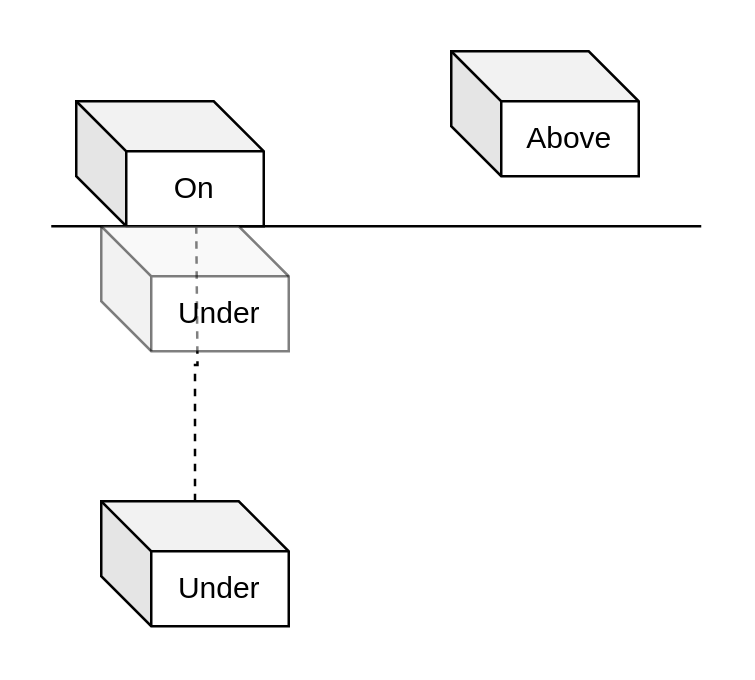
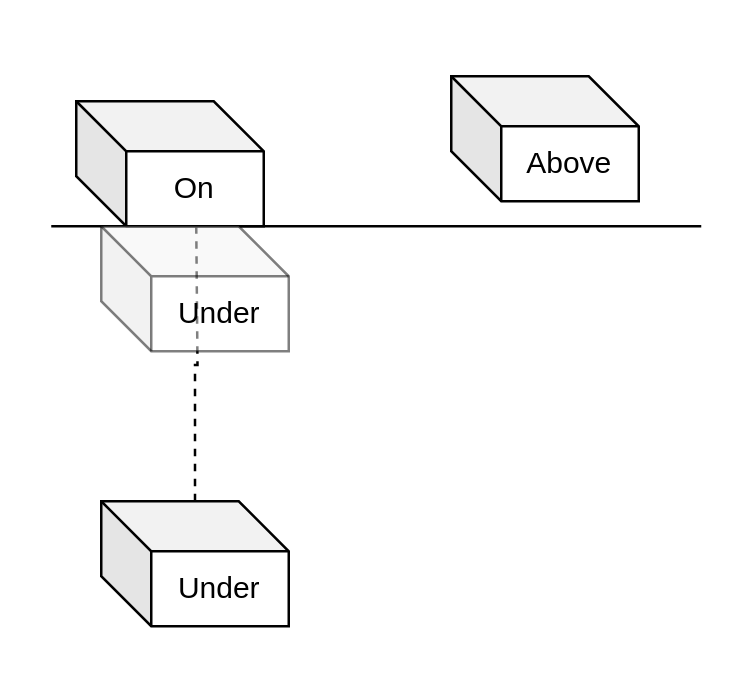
  <mxCell id="0" />
  <mxCell id="1" parent="0" />
  <mxCell id="2" value="" style="endArrow=none;html=1;rounded=0;" edge="1" parent="1"><mxGeometry width="50" height="50" relative="1" as="geometry"><mxPoint x="20" y="90" as="sourcePoint" /><mxPoint x="280" y="90" as="targetPoint" /></mxGeometry></mxCell>
  <mxCell id="3" value="On" style="shape=cube;whiteSpace=wrap;html=1;boundedLbl=1;backgroundOutline=1;darkOpacity=0.05;darkOpacity2=0.1;" vertex="1" parent="1"><mxGeometry x="30" y="40" width="75" height="50" as="geometry" /></mxCell>
  <mxCell id="4" style="edgeStyle=orthogonalEdgeStyle;rounded=0;orthogonalLoop=1;jettySize=auto;html=1;endArrow=none;endFill=0;dashed=1;" edge="1" parent="1" target="6"><mxGeometry relative="1" as="geometry"><mxPoint x="78" y="90" as="sourcePoint" /></mxGeometry></mxCell>
  <mxCell id="5" value="Under" style="shape=cube;whiteSpace=wrap;html=1;boundedLbl=1;backgroundOutline=1;darkOpacity=0.05;darkOpacity2=0.1;opacity=50;" vertex="1" parent="1"><mxGeometry x="40" y="90" width="75" height="50" as="geometry" /></mxCell>
  <mxCell id="6" value="Under" style="shape=cube;whiteSpace=wrap;html=1;boundedLbl=1;backgroundOutline=1;darkOpacity=0.05;darkOpacity2=0.1;" vertex="1" parent="1"><mxGeometry x="40" y="200" width="75" height="50" as="geometry" /></mxCell>
- <mxCell id="7" value="Above" style="shape=cube;whiteSpace=wrap;html=1;boundedLbl=1;backgroundOutline=1;darkOpacity=0.05;darkOpacity2=0.1;" vertex="1" parent="1"><mxGeometry x="180" y="20" width="75" height="50" as="geometry" /></mxCell>
+ <mxCell id="7" value="Above" style="shape=cube;whiteSpace=wrap;html=1;boundedLbl=1;backgroundOutline=1;darkOpacity=0.05;darkOpacity2=0.1;" vertex="1" parent="1"><mxGeometry x="180" y="30" width="75" height="50" as="geometry" /></mxCell>
